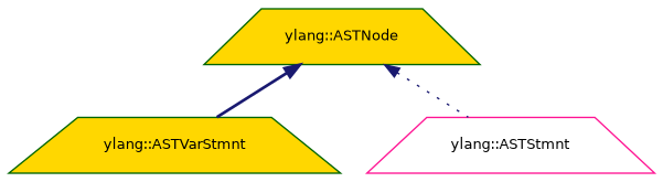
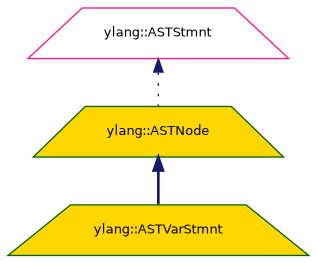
  digraph {
    node [color=darkgreen fillcolor=gold fontname=Helvetica fontsize=10 shape=trapezium style=filled]
    edge [color=midnightblue dir=back fontname=Helvetica fontsize=10 labelfontname=Helvetica labelfontsize=10]
    n1 [fontcolor=black height=0.2 label="ylang::ASTVarStmnt" width=0.4]
    n2 [color=deeppink fillcolor=white height=0.2 label="ylang::ASTStmnt" width=0.4]
    n3 [height=0.2 label="ylang::ASTNode" width=0.4]
    n3 -> n1 [style=bold]
-   n3 -> n2 [style=dotted]
+   n2 -> n3 [style=dotted]
  }
